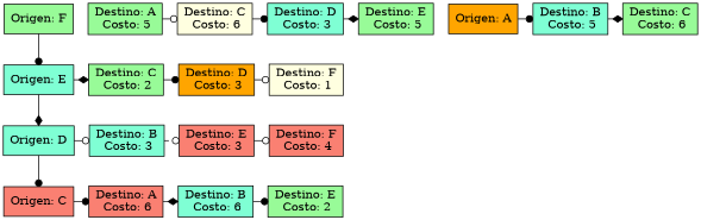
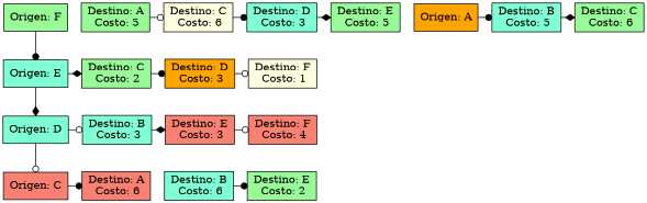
  digraph {
    node [fillcolor=palegreen shape=box style=filled]
    edge [arrowhead=dot]
    n1 [label="Origen: F"]
    n2 [fillcolor=aquamarine label="Origen: E"]
    n3 [label="Destino: C\n Costo: 2"]
    n4 [fillcolor=orange label="Destino: D\n Costo: 3"]
    n5 [fillcolor=lightyellow label="Destino: F\n Costo: 1"]
    n6 [fillcolor=aquamarine label="Origen: D"]
    n7 [fillcolor=aquamarine label="Destino: B\n Costo: 3"]
    n8 [fillcolor=salmon label="Destino: E\n Costo: 3"]
    n9 [fillcolor=salmon label="Destino: F\n Costo: 4"]
    n10 [fillcolor=salmon label="Origen: C"]
    n11 [fillcolor=salmon label="Destino: A\n Costo: 6"]
    n12 [fillcolor=aquamarine label="Destino: B\n Costo: 6"]
    n13 [label="Destino: E\n Costo: 2"]
    n14 [label="Destino: A\n Costo: 5"]
    n15 [fillcolor=lightyellow label="Destino: C\n Costo: 6"]
    n16 [fillcolor=aquamarine label="Destino: D\n Costo: 3"]
    n17 [label="Destino: E\n Costo: 5"]
    n18 [fillcolor=orange label="Origen: A"]
    n19 [fillcolor=aquamarine label="Destino: B\n Costo: 5"]
    n20 [label="Destino: C\n Costo: 6"]
    subgraph sub_1 {
      rank=same
      n1
    }
    subgraph sub_2 {
      rank=same
      n2
      n3
      n4
      n5
    }
    subgraph sub_3 {
      rank=same
      n6
      n7
      n8
      n9
    }
    subgraph sub_4 {
      rank=same
      n10
      n11
      n12
      n13
    }
    subgraph sub_5 {
      rank=same
      n14
      n15
      n16
      n17
    }
    subgraph sub_6 {
      rank=same
      n18
      n19
      n20
    }
    n1 -> n2
    n2 -> n3 [arrowhead=diamond]
    n2 -> n6 [arrowhead=diamond]
    n3 -> n4
    n4 -> n5 [arrowhead=odot]
    n6 -> n7 [arrowhead=odot]
-   n6 -> n10
-   n7 -> n8 [arrowhead=odot]
+   n6 -> n10 [arrowhead=odot]
+   n7 -> n8 [arrowhead=diamond]
    n8 -> n9 [arrowhead=odot]
    n10 -> n11
-   n11 -> n12 [arrowhead=diamond]
    n12 -> n13
    n14 -> n15 [arrowhead=odot]
    n15 -> n16
    n16 -> n17 [arrowhead=diamond]
    n18 -> n19
    n19 -> n20 [arrowhead=diamond]
  }
